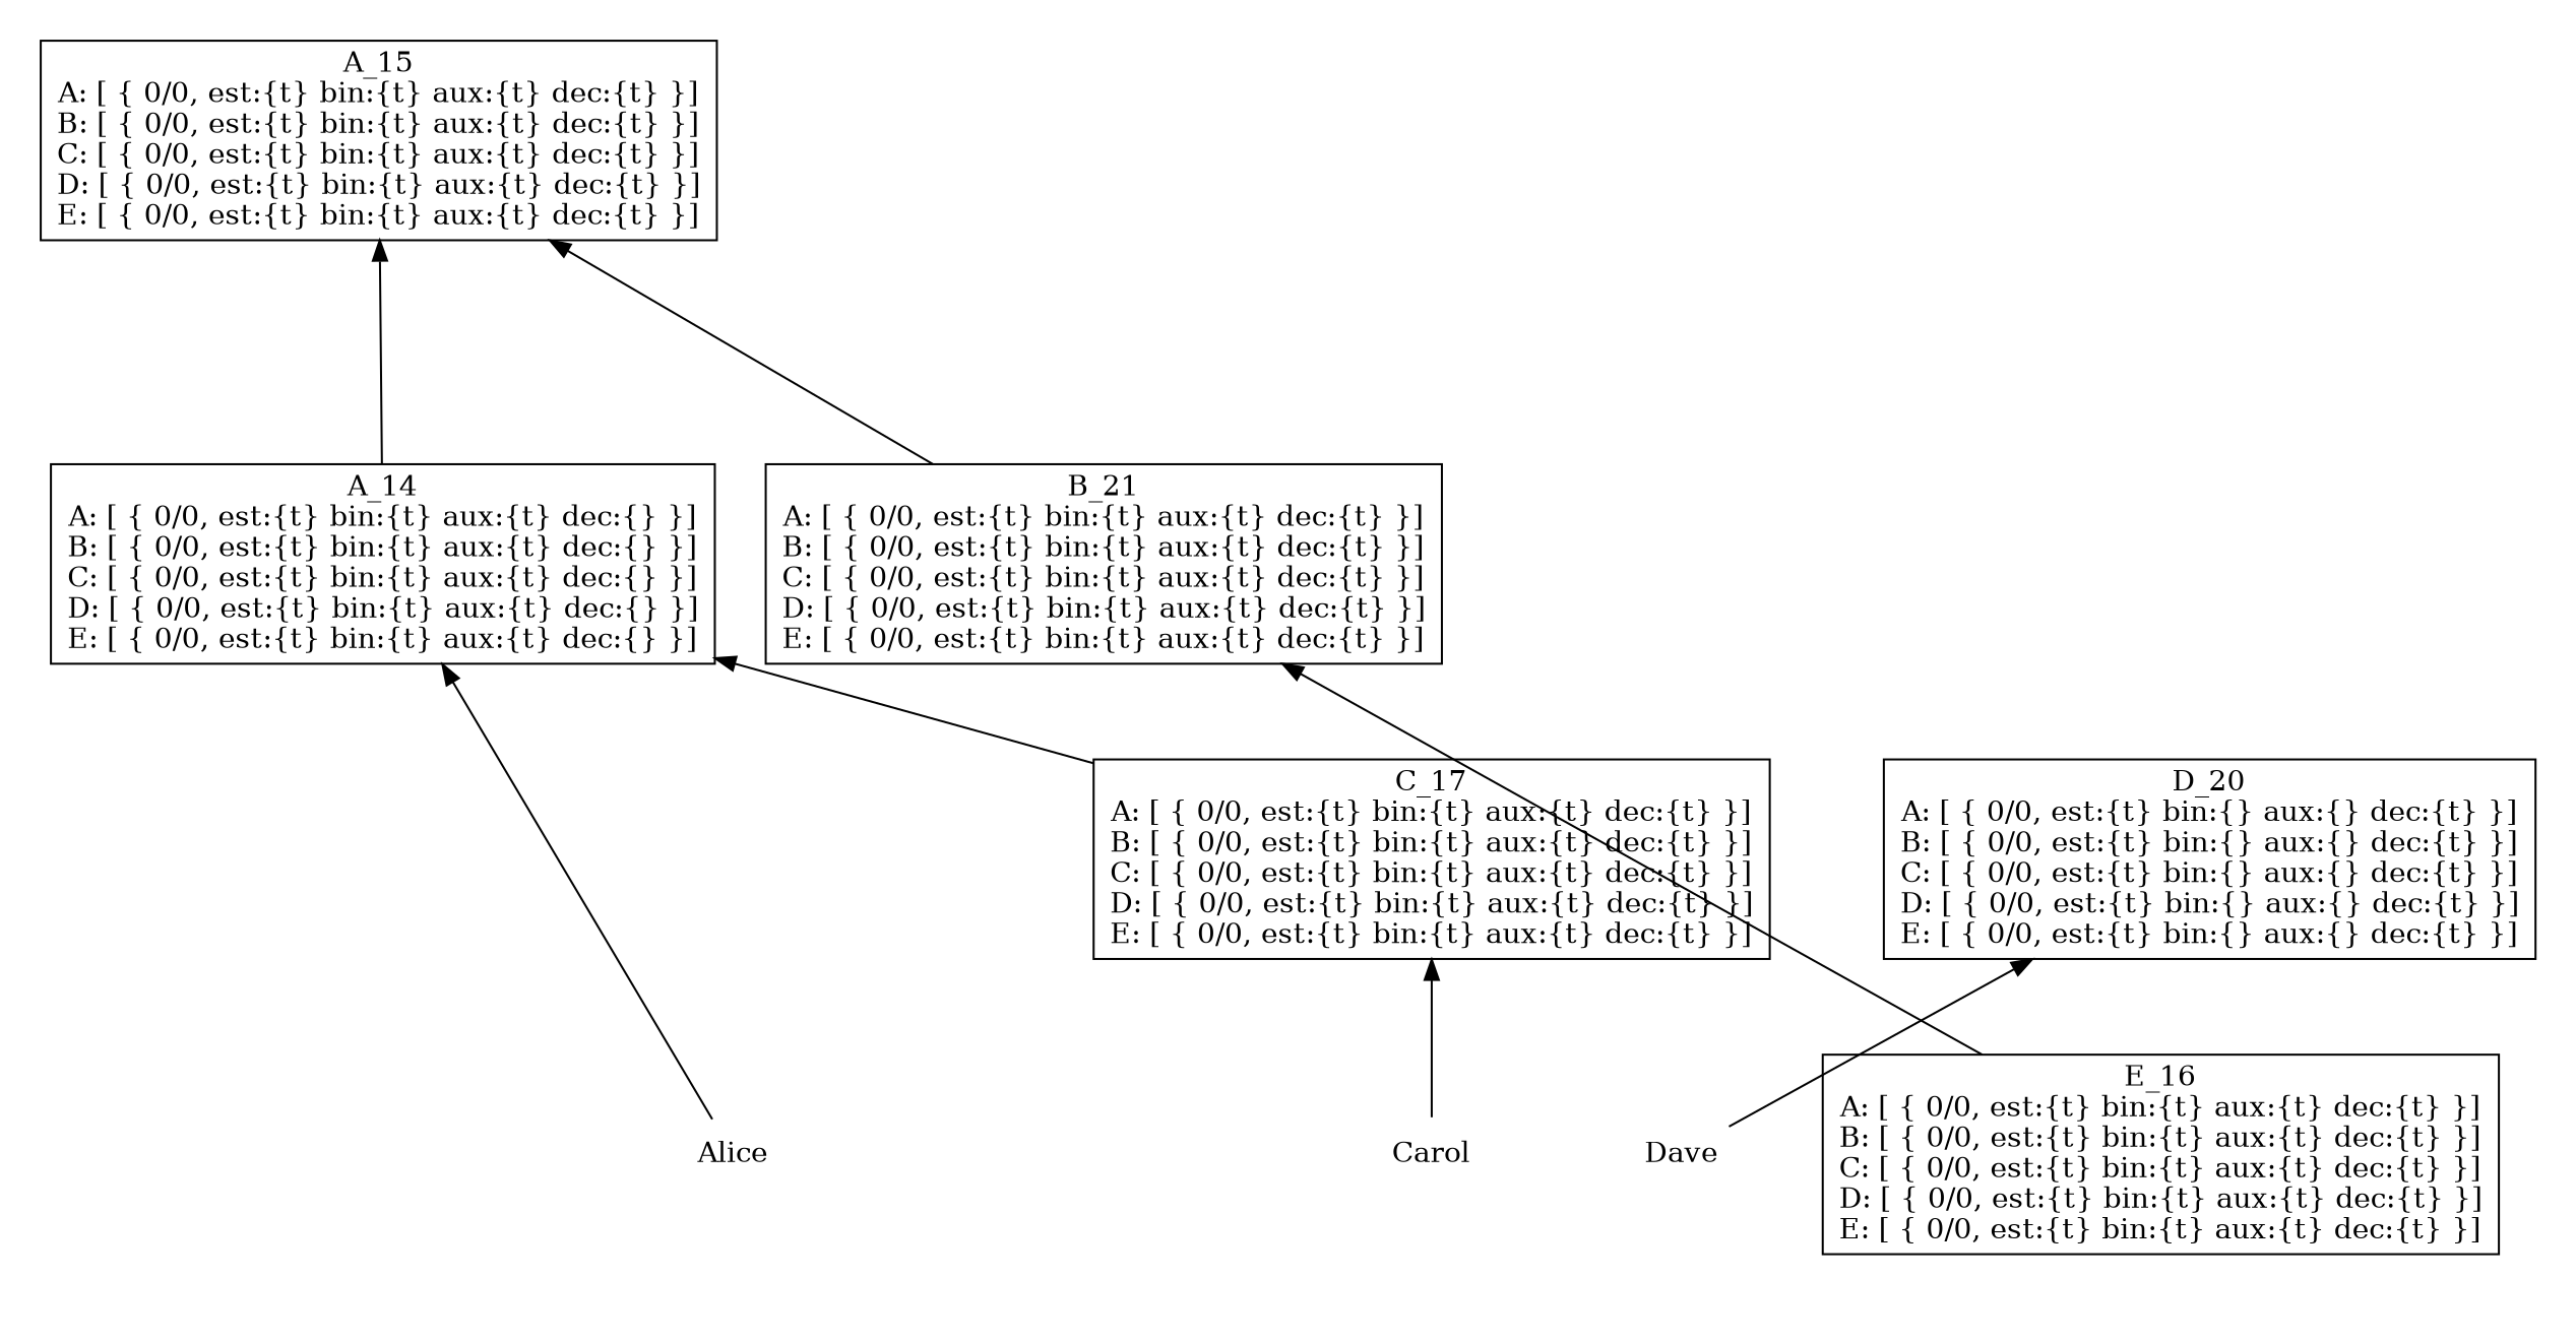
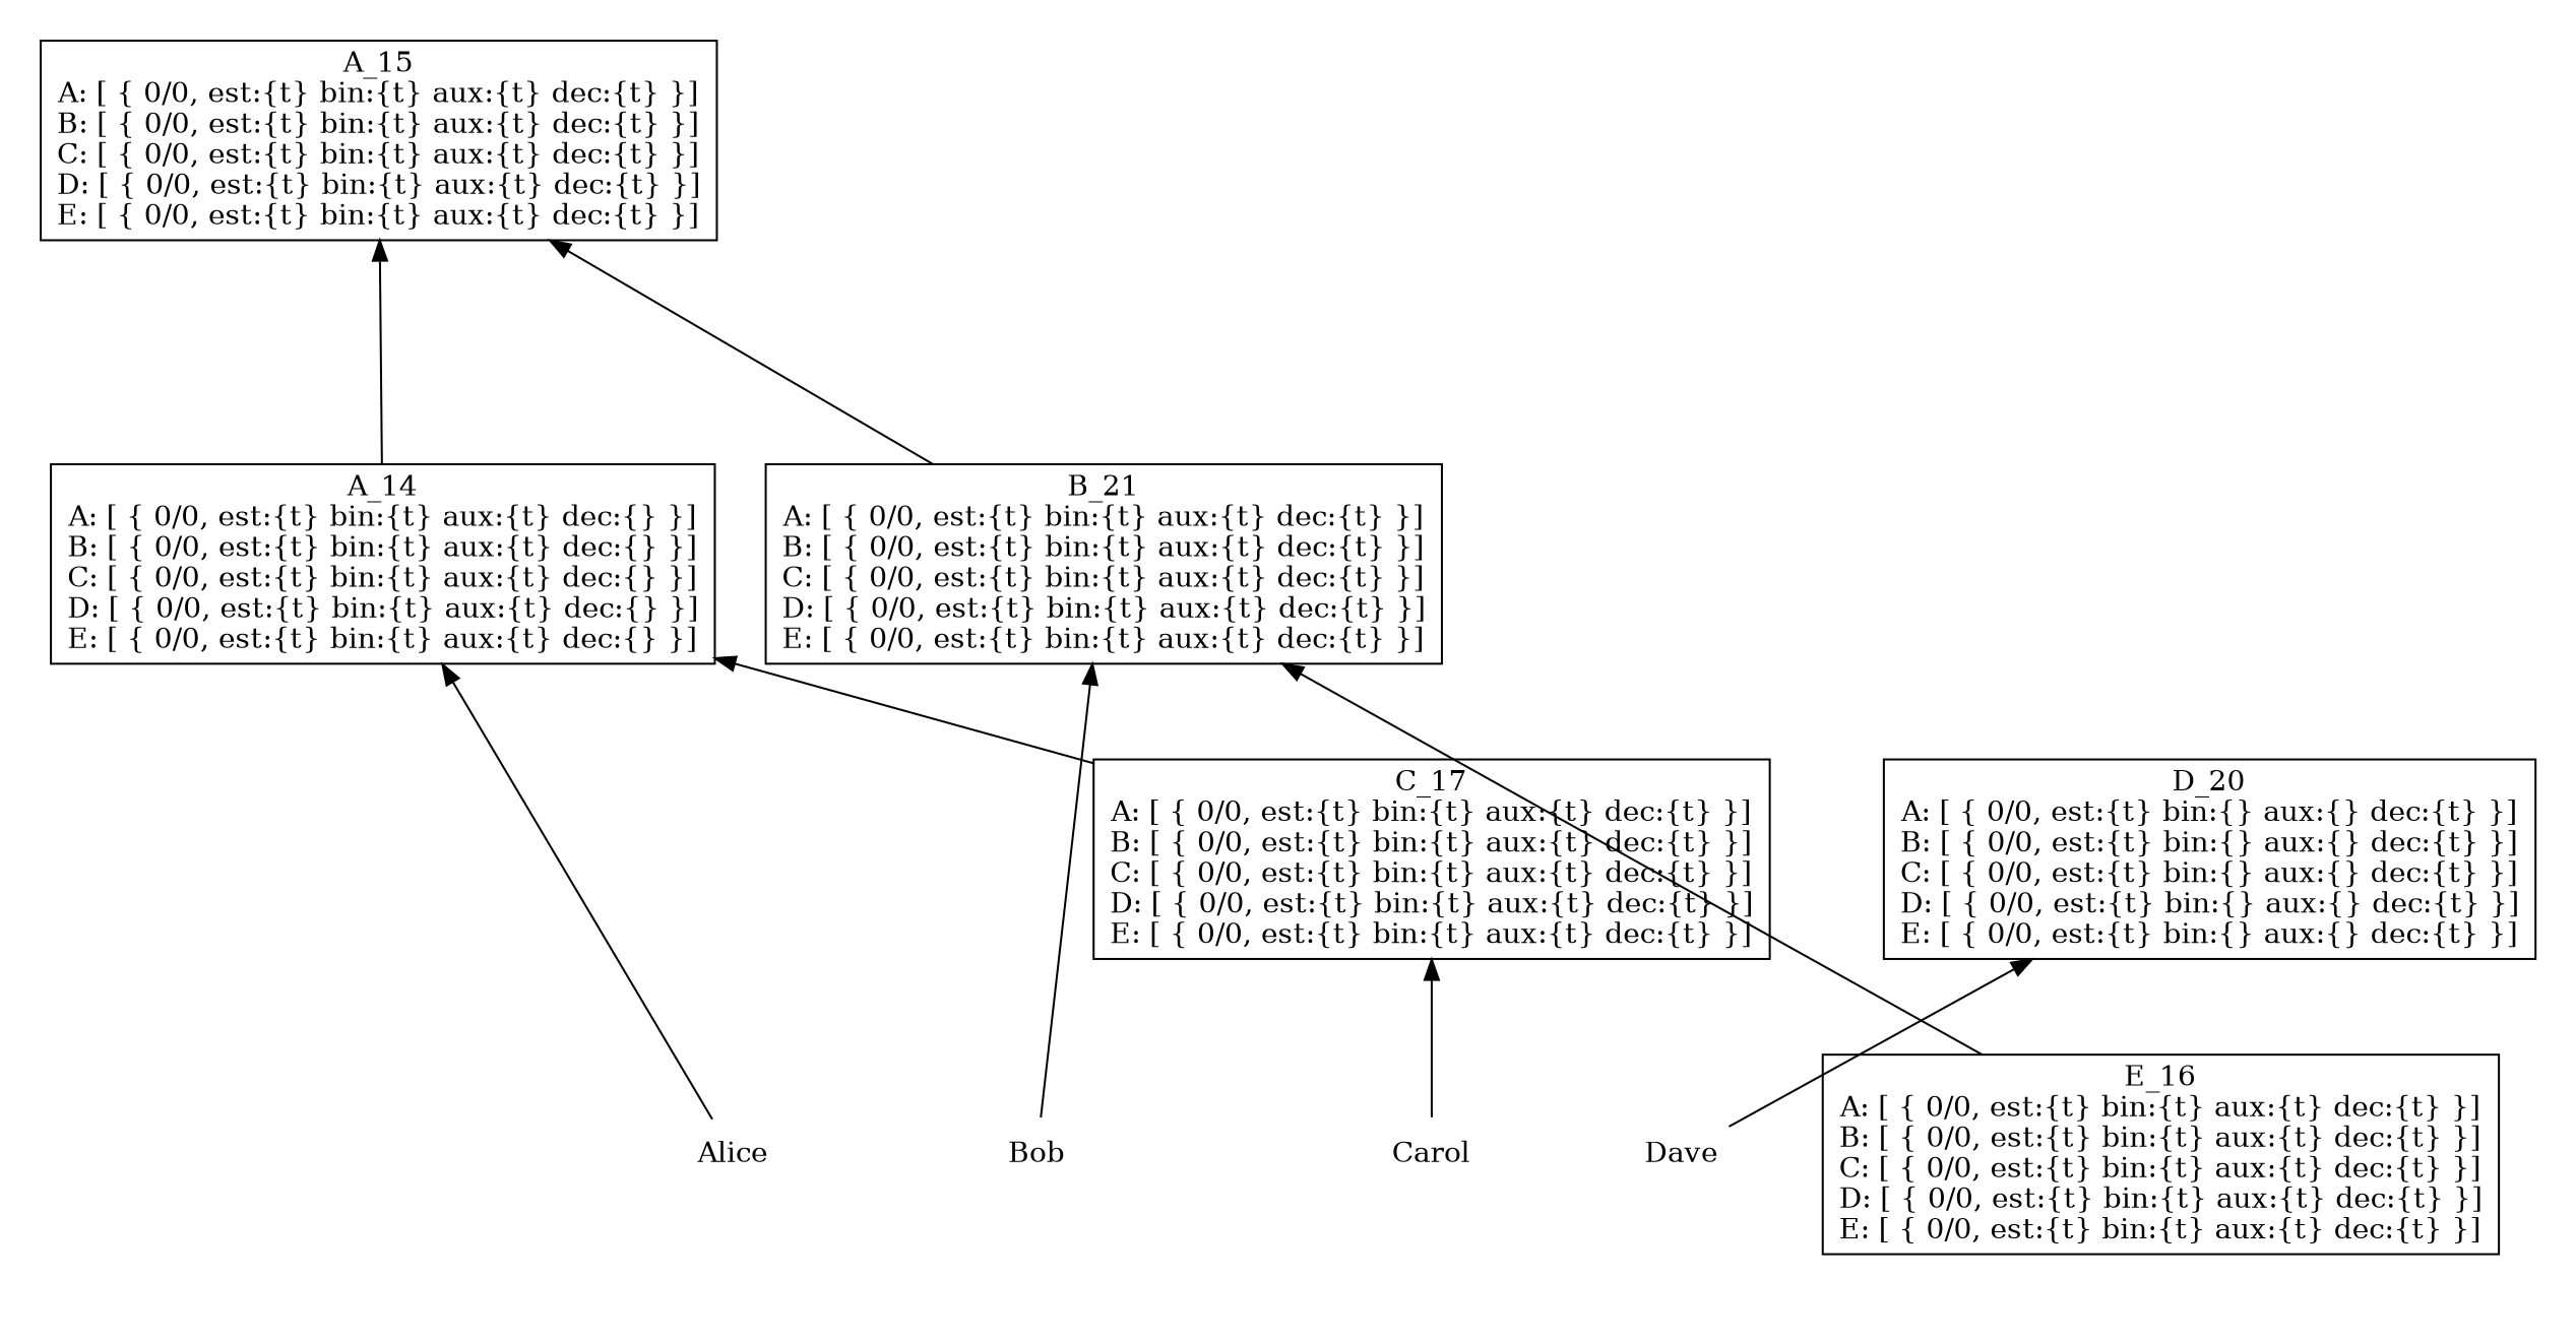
  digraph {
    rankdir=BT
    splines=false
    style=invis
    node [fillcolor=white shape=rectangle]
    Carol [color=white style=filled fillcolor="" shape=""]
    Dave [color=white style=filled fillcolor="" shape=""]
    Alice [color=white style=filled fillcolor="" shape=""]
+   Bob [color=white style=filled fillcolor="" shape=""]
    n5 [label="C_17\nA: [ { 0/0, est:{t} bin:{t} aux:{t} dec:{t} }]\nB: [ { 0/0, est:{t} bin:{t} aux:{t} dec:{t} }]\nC: [ { 0/0, est:{t} bin:{t} aux:{t} dec:{t} }]\nD: [ { 0/0, est:{t} bin:{t} aux:{t} dec:{t} }]\nE: [ { 0/0, est:{t} bin:{t} aux:{t} dec:{t} }]"]
    n6 [label="D_20\nA: [ { 0/0, est:{t} bin:{} aux:{} dec:{t} }]\nB: [ { 0/0, est:{t} bin:{} aux:{} dec:{t} }]\nC: [ { 0/0, est:{t} bin:{} aux:{} dec:{t} }]\nD: [ { 0/0, est:{t} bin:{} aux:{} dec:{t} }]\nE: [ { 0/0, est:{t} bin:{} aux:{} dec:{t} }]"]
    n7 [label="B_21\nA: [ { 0/0, est:{t} bin:{t} aux:{t} dec:{t} }]\nB: [ { 0/0, est:{t} bin:{t} aux:{t} dec:{t} }]\nC: [ { 0/0, est:{t} bin:{t} aux:{t} dec:{t} }]\nD: [ { 0/0, est:{t} bin:{t} aux:{t} dec:{t} }]\nE: [ { 0/0, est:{t} bin:{t} aux:{t} dec:{t} }]"]
    n8 [label="E_16\nA: [ { 0/0, est:{t} bin:{t} aux:{t} dec:{t} }]\nB: [ { 0/0, est:{t} bin:{t} aux:{t} dec:{t} }]\nC: [ { 0/0, est:{t} bin:{t} aux:{t} dec:{t} }]\nD: [ { 0/0, est:{t} bin:{t} aux:{t} dec:{t} }]\nE: [ { 0/0, est:{t} bin:{t} aux:{t} dec:{t} }]"]
    n9 [label="A_14\nA: [ { 0/0, est:{t} bin:{t} aux:{t} dec:{} }]\nB: [ { 0/0, est:{t} bin:{t} aux:{t} dec:{} }]\nC: [ { 0/0, est:{t} bin:{t} aux:{t} dec:{} }]\nD: [ { 0/0, est:{t} bin:{t} aux:{t} dec:{} }]\nE: [ { 0/0, est:{t} bin:{t} aux:{t} dec:{} }]"]
    n10 [label="A_15\nA: [ { 0/0, est:{t} bin:{t} aux:{t} dec:{t} }]\nB: [ { 0/0, est:{t} bin:{t} aux:{t} dec:{t} }]\nC: [ { 0/0, est:{t} bin:{t} aux:{t} dec:{t} }]\nD: [ { 0/0, est:{t} bin:{t} aux:{t} dec:{t} }]\nE: [ { 0/0, est:{t} bin:{t} aux:{t} dec:{t} }]"]
    subgraph sub_1 {
      rank=same
      Carol
      Dave
      Alice
+     Bob
    }
    subgraph cluster_2 {
      label=Carol
      n5
    }
    subgraph cluster_3 {
      label=Dave
      n6
    }
    subgraph cluster_4 {
      label=Bob
      n7
    }
    subgraph cluster_5 {
      label=Eric
      n8
    }
    subgraph cluster_6 {
      label=Alice
      n9
      n10
    }
    Carol -> Dave [style=invis]
    Carol -> n5 [minlen=1]
    Dave -> n6 [minlen=1]
+   Alice -> Bob [style=invis]
    Alice -> n9 [minlen=2]
+   Bob -> Carol [style=invis]
+   Bob -> n7 [minlen=2]
    n5 -> n9 [constraint=false]
    n7 -> n10 [constraint=false]
    n8 -> n7 [constraint=false]
    n9 -> n10 [minlen=3]
  }
